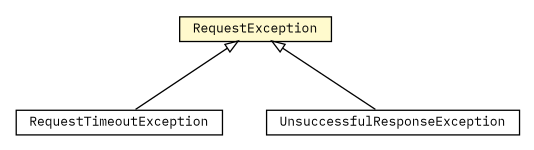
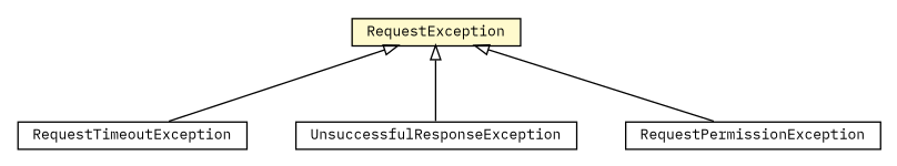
  digraph {
    fontname="IBM Plex Mono"
    nodesep=0.25
    ranksep=0.5
    node [fontcolor=black fontname="IBM Plex Mono" fontsize=10.0 shape=plaintext]
    edge [arrowtail=empty dir=back fontname="IBM Plex Mono" fontsize=10 headport=p labelfontname=Helvetica labelfontsize=10 tailport=p]
    n1 [label=<<table title="io.reinert.requestor.RequestTimeoutException" border="0" cellborder="1" cellspacing="0" cellpadding="2" port="p" href="./RequestTimeoutException.html"> 		<tr><td><table border="0" cellspacing="0" cellpadding="1"> <tr><td align="center" balign="center"> RequestTimeoutException </td></tr> 		</table></td></tr> 		</table>>]
    n2 [label=<<table title="io.reinert.requestor.UnsuccessfulResponseException" border="0" cellborder="1" cellspacing="0" cellpadding="2" port="p" href="./UnsuccessfulResponseException.html"> 		<tr><td><table border="0" cellspacing="0" cellpadding="1"> <tr><td align="center" balign="center"> UnsuccessfulResponseException </td></tr> 		</table></td></tr> 		</table>>]
    n3 [label=<<table title="io.reinert.requestor.RequestException" border="0" cellborder="1" cellspacing="0" cellpadding="2" port="p" bgcolor="lemonChiffon" href="./RequestException.html"> 		<tr><td><table border="0" cellspacing="0" cellpadding="1"> <tr><td align="center" balign="center"> RequestException </td></tr> 		</table></td></tr> 		</table>>]
+   n4 [label=<<table title="io.reinert.requestor.RequestPermissionException" border="0" cellborder="1" cellspacing="0" cellpadding="2" port="p" href="./RequestPermissionException.html"> 		<tr><td><table border="0" cellspacing="0" cellpadding="1"> <tr><td align="center" balign="center"> RequestPermissionException </td></tr> 		</table></td></tr> 		</table>>]
    n3 -> n1
    n3 -> n2
+   n3 -> n4
  }
